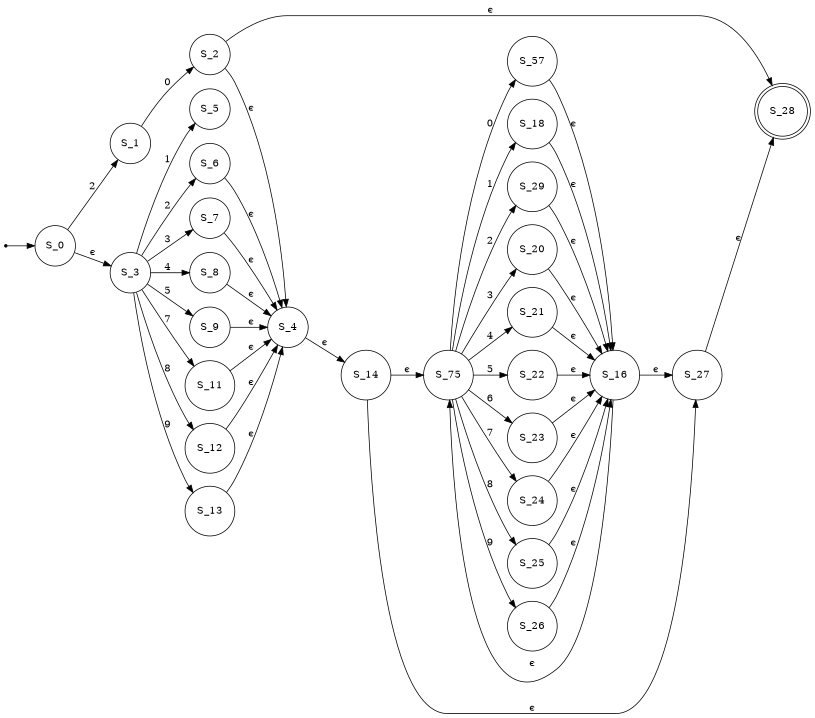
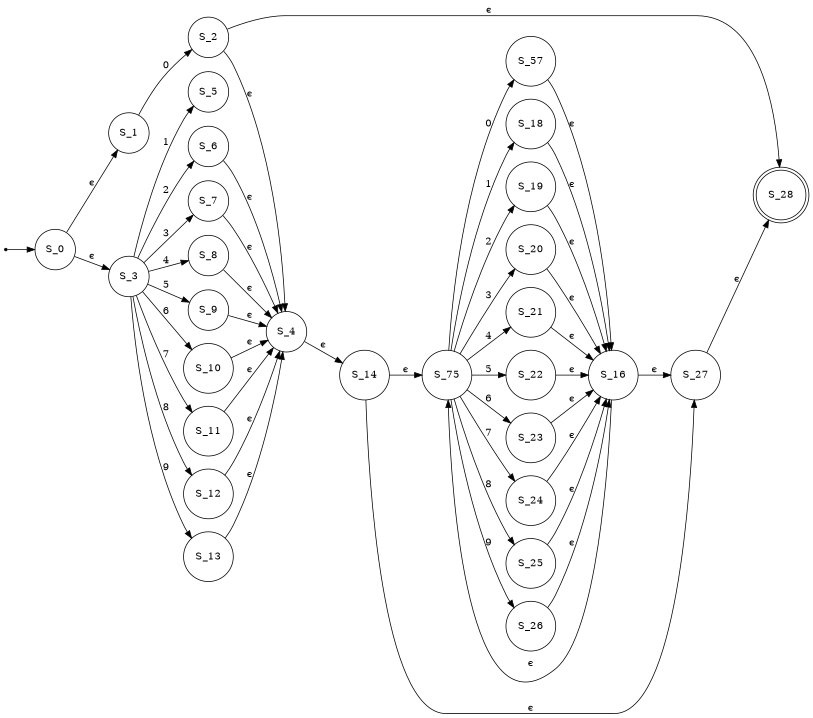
  digraph {
    rankdir=LR
    node [shape=circle]
    qi [shape=point]
    S_0
    S_1
    S_3
    S_2
    S_5
    S_6
    S_7
    S_8
    S_9
+   S_10
    S_11
    S_12
    S_13
    S_28 [shape=doublecircle]
    S_4
    S_14
    n18 [label=S_75]
    S_27
    n20 [label=S_57]
    S_18
-   S_19 [label=S_29]
+   S_19
    S_20
    S_21
    S_22
    S_23
    S_24
    S_25
    S_26
    S_16
    qi -> S_0
-   S_0 -> S_1 [label=2]
+   S_0 -> S_1 [label="ϵ"]
    S_0 -> S_3 [label="ϵ"]
    S_1 -> S_2 [label=0]
    S_3 -> S_5 [label=1]
    S_3 -> S_6 [label=2]
    S_3 -> S_7 [label=3]
    S_3 -> S_8 [label=4]
    S_3 -> S_9 [label=5]
+   S_3 -> S_10 [label=6]
    S_3 -> S_11 [label=7]
    S_3 -> S_12 [label=8]
    S_3 -> S_13 [label=9]
    S_2 -> S_28 [label="ϵ"]
    S_2 -> S_4 [label="ϵ"]
    S_6 -> S_4 [label="ϵ"]
    S_7 -> S_4 [label="ϵ"]
    S_8 -> S_4 [label="ϵ"]
    S_9 -> S_4 [label="ϵ"]
+   S_10 -> S_4 [label="ϵ"]
    S_11 -> S_4 [label="ϵ"]
    S_12 -> S_4 [label="ϵ"]
    S_13 -> S_4 [label="ϵ"]
    S_4 -> S_14 [label="ϵ"]
    S_14 -> n18 [label="ϵ"]
    S_14 -> S_27 [label="ϵ"]
    n18 -> n20 [label=0]
    n18 -> S_18 [label=1]
    n18 -> S_19 [label=2]
    n18 -> S_20 [label=3]
    n18 -> S_21 [label=4]
    n18 -> S_22 [label=5]
    n18 -> S_23 [label=6]
    n18 -> S_24 [label=7]
    n18 -> S_25 [label=8]
    n18 -> S_26 [label=9]
    S_27 -> S_28 [label="ϵ"]
    n20 -> S_16 [label="ϵ"]
    S_18 -> S_16 [label="ϵ"]
    S_19 -> S_16 [label="ϵ"]
    S_20 -> S_16 [label="ϵ"]
    S_21 -> S_16 [label="ϵ"]
    S_22 -> S_16 [label="ϵ"]
    S_23 -> S_16 [label="ϵ"]
    S_24 -> S_16 [label="ϵ"]
    S_25 -> S_16 [label="ϵ"]
    S_26 -> S_16 [label="ϵ"]
    S_16 -> n18 [label="ϵ"]
    S_16 -> S_27 [label="ϵ"]
  }
